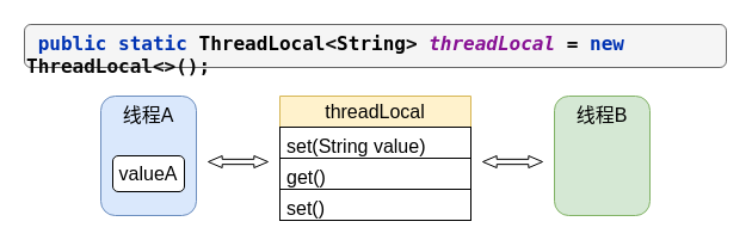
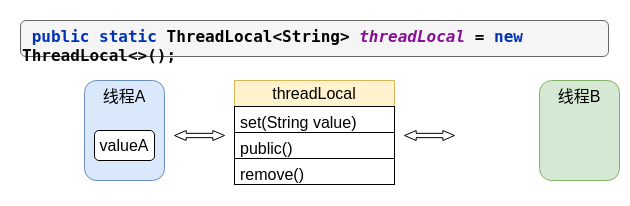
  <mxCell id="0" />
  <mxCell id="1" parent="0" />
  <mxCell id="2" value="线程A" style="rounded=1;whiteSpace=wrap;html=1;fontSize=16;verticalAlign=top;fillColor=#dae8fc;strokeColor=#6c8ebf;" vertex="1" parent="1"><mxGeometry x="84" y="80" width="80" height="100" as="geometry" /></mxCell>
- <mxCell id="3" value="线程B" style="rounded=1;whiteSpace=wrap;html=1;fontSize=16;verticalAlign=top;fillColor=#d5e8d4;strokeColor=#82b366;" vertex="1" parent="1"><mxGeometry x="464" y="80" width="80" height="100" as="geometry" /></mxCell>
+ <mxCell id="3" value="线程B" style="rounded=1;whiteSpace=wrap;html=1;fontSize=16;verticalAlign=top;fillColor=#d5e8d4;strokeColor=#82b366;" vertex="1" parent="1"><mxGeometry x="539" y="80" width="80" height="100" as="geometry" /></mxCell>
  <mxCell id="4" value="threadLocal" style="swimlane;fontStyle=0;childLayout=stackLayout;horizontal=1;startSize=26;fillColor=#fff2cc;horizontalStack=0;resizeParent=1;resizeParentMax=0;resizeLast=0;collapsible=1;marginBottom=0;whiteSpace=wrap;html=1;fontSize=16;strokeColor=#d6b656;" vertex="1" parent="1"><mxGeometry x="234" y="80" width="160" height="104" as="geometry"><mxRectangle x="160" y="-80" width="130" height="30" as="alternateBounds" /></mxGeometry></mxCell>
  <mxCell id="5" value="set(String value)" style="text;strokeColor=default;fillColor=none;align=left;verticalAlign=top;spacingLeft=4;spacingRight=4;overflow=hidden;rotatable=0;points=[[0,0.5],[1,0.5]];portConstraint=eastwest;whiteSpace=wrap;html=1;fontSize=16;" vertex="1" parent="4"><mxGeometry y="26" width="160" height="26" as="geometry" /></mxCell>
- <mxCell id="6" value="get()" style="text;strokeColor=default;fillColor=none;align=left;verticalAlign=top;spacingLeft=4;spacingRight=4;overflow=hidden;rotatable=0;points=[[0,0.5],[1,0.5]];portConstraint=eastwest;whiteSpace=wrap;html=1;fontSize=16;" vertex="1" parent="4"><mxGeometry y="52" width="160" height="26" as="geometry" /></mxCell>
- <mxCell id="7" value="set()" style="text;strokeColor=default;fillColor=none;align=left;verticalAlign=top;spacingLeft=4;spacingRight=4;overflow=hidden;rotatable=0;points=[[0,0.5],[1,0.5]];portConstraint=eastwest;whiteSpace=wrap;html=1;fontSize=16;" vertex="1" parent="4"><mxGeometry y="78" width="160" height="26" as="geometry" /></mxCell>
+ <mxCell id="6" value="public()" style="text;strokeColor=default;fillColor=none;align=left;verticalAlign=top;spacingLeft=4;spacingRight=4;overflow=hidden;rotatable=0;points=[[0,0.5],[1,0.5]];portConstraint=eastwest;whiteSpace=wrap;html=1;fontSize=16;" vertex="1" parent="4"><mxGeometry y="52" width="160" height="26" as="geometry" /></mxCell>
+ <mxCell id="7" value="remove()" style="text;strokeColor=default;fillColor=none;align=left;verticalAlign=top;spacingLeft=4;spacingRight=4;overflow=hidden;rotatable=0;points=[[0,0.5],[1,0.5]];portConstraint=eastwest;whiteSpace=wrap;html=1;fontSize=16;" vertex="1" parent="4"><mxGeometry y="78" width="160" height="26" as="geometry" /></mxCell>
  <mxCell id="8" value="valueA" style="rounded=1;whiteSpace=wrap;html=1;fontSize=16;" vertex="1" parent="1"><mxGeometry x="94" y="130" width="60" height="30" as="geometry" /></mxCell>
  <mxCell id="9" value="&lt;div style=&quot;color: rgb(8, 8, 8); font-family: &amp;quot;JetBrains Mono&amp;quot;, monospace; font-size: 12pt;&quot;&gt;&lt;span style=&quot;color: rgb(0, 51, 179);&quot;&gt;&amp;nbsp;public static &lt;/span&gt;&lt;span style=&quot;color: rgb(0, 0, 0);&quot;&gt;ThreadLocal&lt;/span&gt;&amp;lt;&lt;span style=&quot;color: rgb(0, 0, 0);&quot;&gt;String&lt;/span&gt;&amp;gt; &lt;span style=&quot;color: rgb(135, 16, 148); font-style: italic;&quot;&gt;threadLocal &lt;/span&gt;= &lt;span style=&quot;color: rgb(0, 51, 179);&quot;&gt;new &lt;/span&gt;ThreadLocal&amp;lt;&amp;gt;();&lt;/div&gt;" style="text;whiteSpace=wrap;html=1;fontSize=16;fontStyle=1;fillColor=#f5f5f5;strokeColor=#666666;rounded=1;fontColor=#333333;" vertex="1" parent="1"><mxGeometry x="20" y="20" width="588" height="36" as="geometry" /></mxCell>
  <mxCell id="10" value="" style="html=1;shadow=0;dashed=0;align=center;verticalAlign=middle;shape=mxgraph.arrows2.twoWayArrow;dy=0.57;dx=11.67;fontSize=16;" vertex="1" parent="1"><mxGeometry x="174" y="130" width="50" height="10" as="geometry" /></mxCell>
  <mxCell id="11" value="" style="html=1;shadow=0;dashed=0;align=center;verticalAlign=middle;shape=mxgraph.arrows2.twoWayArrow;dy=0.57;dx=11.67;fontSize=16;" vertex="1" parent="1"><mxGeometry x="404" y="130" width="50" height="10" as="geometry" /></mxCell>
